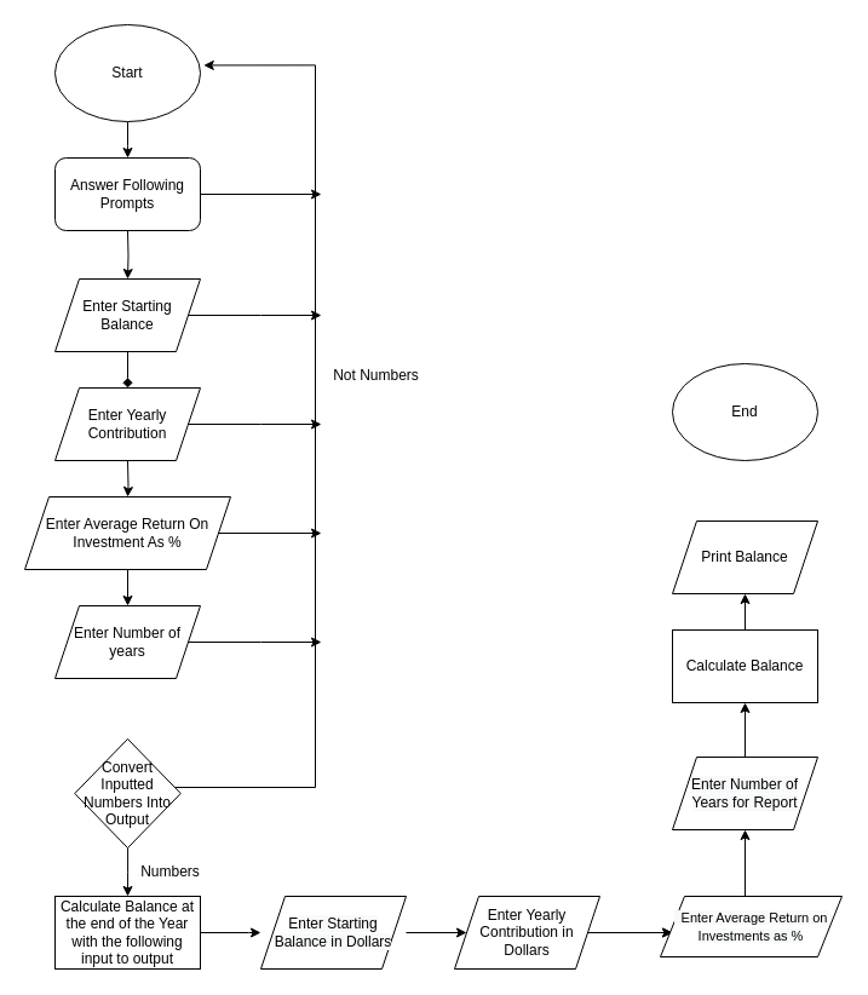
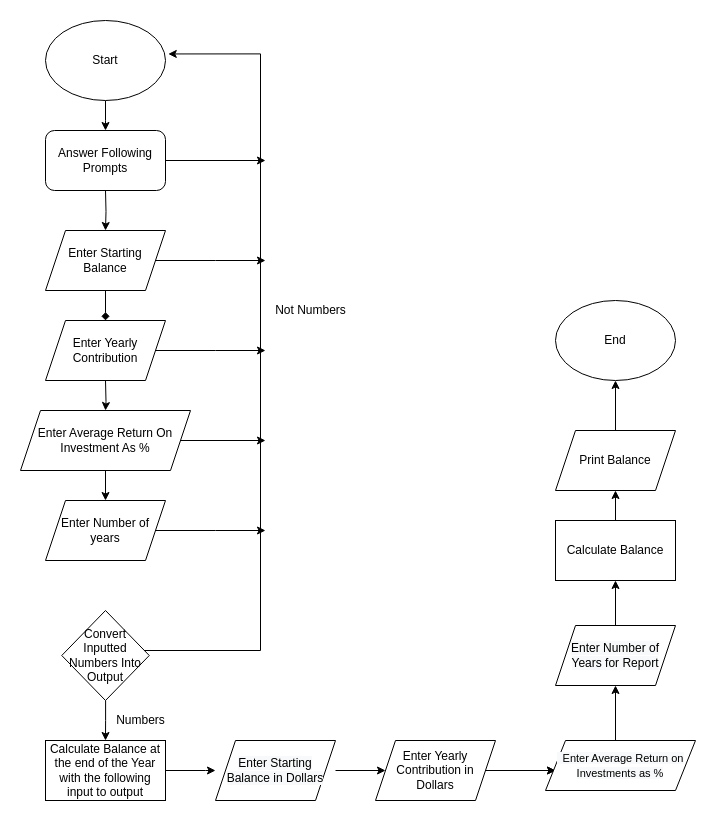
  <mxCell id="0" />
  <mxCell id="1" parent="0" />
  <mxCell id="2" value="" style="edgeStyle=orthogonalEdgeStyle;rounded=0;orthogonalLoop=1;jettySize=auto;html=1;" parent="1" source="3" edge="1"><mxGeometry relative="1" as="geometry"><mxPoint x="105" y="130" as="targetPoint" /></mxGeometry></mxCell>
  <mxCell id="3" value="Start" style="ellipse;whiteSpace=wrap;html=1;" parent="1" vertex="1"><mxGeometry x="45" width="120" height="80" as="geometry" y="20" /></mxCell>
  <mxCell id="4" value="" style="edgeStyle=orthogonalEdgeStyle;rounded=0;orthogonalLoop=1;jettySize=auto;html=1;endArrow=diamond;" parent="1" source="6" target="12" edge="1"><mxGeometry relative="1" as="geometry" /></mxCell>
  <mxCell id="5" style="edgeStyle=orthogonalEdgeStyle;rounded=0;orthogonalLoop=1;jettySize=auto;html=1;" parent="1" source="6" edge="1"><mxGeometry relative="1" as="geometry"><mxPoint x="265" y="260" as="targetPoint" /></mxGeometry></mxCell>
  <mxCell id="6" value="Enter Starting Balance" style="shape=parallelogram;perimeter=parallelogramPerimeter;whiteSpace=wrap;html=1;fixedSize=1;" parent="1" vertex="1"><mxGeometry x="45" y="230" width="120" height="60" as="geometry" /></mxCell>
  <mxCell id="7" value="" style="edgeStyle=orthogonalEdgeStyle;rounded=0;orthogonalLoop=1;jettySize=auto;html=1;" parent="1" target="10" edge="1"><mxGeometry relative="1" as="geometry"><mxPoint x="105" y="380" as="sourcePoint" /></mxGeometry></mxCell>
  <mxCell id="8" value="" style="edgeStyle=orthogonalEdgeStyle;rounded=0;orthogonalLoop=1;jettySize=auto;html=1;" parent="1" source="10" target="14" edge="1"><mxGeometry relative="1" as="geometry" /></mxCell>
  <mxCell id="9" style="edgeStyle=orthogonalEdgeStyle;rounded=0;orthogonalLoop=1;jettySize=auto;html=1;" parent="1" source="10" edge="1"><mxGeometry relative="1" as="geometry"><mxPoint x="265" y="440" as="targetPoint" /></mxGeometry></mxCell>
  <mxCell id="10" value="Enter Average Return On Investment As %" style="shape=parallelogram;perimeter=parallelogramPerimeter;whiteSpace=wrap;html=1;fixedSize=1;" parent="1" vertex="1"><mxGeometry x="20" y="410" width="170" height="60" as="geometry" /></mxCell>
  <mxCell id="11" style="edgeStyle=orthogonalEdgeStyle;rounded=0;orthogonalLoop=1;jettySize=auto;html=1;" parent="1" source="12" edge="1"><mxGeometry relative="1" as="geometry"><mxPoint x="265" y="350" as="targetPoint" /></mxGeometry></mxCell>
  <mxCell id="12" value="Enter Yearly Contribution" style="shape=parallelogram;perimeter=parallelogramPerimeter;whiteSpace=wrap;html=1;fixedSize=1;" parent="1" vertex="1"><mxGeometry x="45" y="320" width="120" height="60" as="geometry" /></mxCell>
  <mxCell id="13" style="edgeStyle=orthogonalEdgeStyle;rounded=0;orthogonalLoop=1;jettySize=auto;html=1;" parent="1" source="14" edge="1"><mxGeometry relative="1" as="geometry"><mxPoint x="265" y="530" as="targetPoint" /></mxGeometry></mxCell>
  <mxCell id="14" value="Enter Number of years" style="shape=parallelogram;perimeter=parallelogramPerimeter;whiteSpace=wrap;html=1;fixedSize=1;" parent="1" vertex="1"><mxGeometry x="45" y="500" width="120" height="60" as="geometry" /></mxCell>
  <mxCell id="15" value="" style="edgeStyle=orthogonalEdgeStyle;rounded=0;orthogonalLoop=1;jettySize=auto;html=1;" parent="1" target="6" edge="1"><mxGeometry relative="1" as="geometry"><mxPoint x="105" y="190" as="sourcePoint" /></mxGeometry></mxCell>
  <mxCell id="16" style="edgeStyle=orthogonalEdgeStyle;rounded=0;orthogonalLoop=1;jettySize=auto;html=1;" parent="1" edge="1"><mxGeometry relative="1" as="geometry"><mxPoint x="265" y="160" as="targetPoint" /><mxPoint x="165" y="160" as="sourcePoint" /></mxGeometry></mxCell>
  <mxCell id="17" value="Not Numbers" style="text;html=1;align=center;verticalAlign=middle;resizable=0;points=[];autosize=1;" parent="1" vertex="1"><mxGeometry x="265" y="300" width="90" height="20" as="geometry" /></mxCell>
  <mxCell id="18" style="edgeStyle=orthogonalEdgeStyle;rounded=0;orthogonalLoop=1;jettySize=auto;html=1;entryX=0.5;entryY=0;entryDx=0;entryDy=0;" parent="1" source="19" target="28" edge="1"><mxGeometry relative="1" as="geometry" /></mxCell>
  <mxCell id="19" value="Convert Inputted Numbers Into Output" style="rhombus;whiteSpace=wrap;html=1;" parent="1" vertex="1"><mxGeometry x="61.25" y="610" width="87.5" height="90" as="geometry" /></mxCell>
  <mxCell id="20" value="" style="edgeStyle=orthogonalEdgeStyle;rounded=0;orthogonalLoop=1;jettySize=auto;html=1;" parent="1" edge="1"><mxGeometry relative="1" as="geometry"><mxPoint x="335" y="770" as="sourcePoint" /><mxPoint x="385" y="770" as="targetPoint" /></mxGeometry></mxCell>
  <mxCell id="21" value="Numbers" style="text;html=1;align=center;verticalAlign=middle;resizable=0;points=[];autosize=1;" parent="1" vertex="1"><mxGeometry x="110" y="710" width="60" height="20" as="geometry" /></mxCell>
  <mxCell id="22" style="edgeStyle=orthogonalEdgeStyle;rounded=0;orthogonalLoop=1;jettySize=auto;html=1;entryX=1.023;entryY=0.418;entryDx=0;entryDy=0;entryPerimeter=0;" parent="1" source="19" target="3" edge="1"><mxGeometry relative="1" as="geometry"><mxPoint x="240" y="353" as="targetPoint" /><mxPoint x="145" y="663" as="sourcePoint" /><Array as="points"><mxPoint x="260" y="650" /><mxPoint x="260" y="53" /></Array></mxGeometry></mxCell>
  <mxCell id="23" value="&lt;span&gt;Answer Following Prompts&lt;/span&gt;" style="rounded=1;whiteSpace=wrap;html=1;" parent="1" vertex="1"><mxGeometry x="45" y="130" width="120" height="60" as="geometry" /></mxCell>
  <mxCell id="24" value="" style="edgeStyle=orthogonalEdgeStyle;rounded=0;orthogonalLoop=1;jettySize=auto;html=1;" parent="1" edge="1"><mxGeometry relative="1" as="geometry"><Array as="points"><mxPoint x="505" y="770" /><mxPoint x="505" y="770" /></Array><mxPoint x="505" y="770" as="sourcePoint" /><mxPoint x="555" y="770" as="targetPoint" /></mxGeometry></mxCell>
  <mxCell id="25" value="" style="edgeStyle=orthogonalEdgeStyle;rounded=0;orthogonalLoop=1;jettySize=auto;html=1;" parent="1" edge="1"><mxGeometry relative="1" as="geometry"><mxPoint x="615" y="740" as="sourcePoint" /><mxPoint x="615" y="685" as="targetPoint" /></mxGeometry></mxCell>
  <mxCell id="26" value="" style="edgeStyle=orthogonalEdgeStyle;rounded=0;orthogonalLoop=1;jettySize=auto;html=1;" parent="1" edge="1"><mxGeometry relative="1" as="geometry"><mxPoint x="615" y="625" as="sourcePoint" /><mxPoint x="615" y="580" as="targetPoint" /></mxGeometry></mxCell>
  <mxCell id="27" style="edgeStyle=orthogonalEdgeStyle;rounded=0;orthogonalLoop=1;jettySize=auto;html=1;entryX=0;entryY=0.5;entryDx=0;entryDy=0;" parent="1" source="28" edge="1"><mxGeometry relative="1" as="geometry"><mxPoint x="215" y="770" as="targetPoint" /><Array as="points"><mxPoint x="205" y="770" /><mxPoint x="205" y="770" /></Array></mxGeometry></mxCell>
  <mxCell id="28" value="Calculate Balance at the end of the Year with the following input to output" style="rounded=0;whiteSpace=wrap;html=1;" parent="1" vertex="1"><mxGeometry x="45" y="740" width="120" height="60" as="geometry" /></mxCell>
  <mxCell id="29" value="" style="edgeStyle=orthogonalEdgeStyle;rounded=0;orthogonalLoop=1;jettySize=auto;html=1;" parent="1" edge="1"><mxGeometry relative="1" as="geometry"><mxPoint x="615" y="520" as="sourcePoint" /><mxPoint x="615" y="490" as="targetPoint" /></mxGeometry></mxCell>
  <mxCell id="30" value="End" style="ellipse;whiteSpace=wrap;html=1;" parent="1" vertex="1"><mxGeometry x="555" y="300" width="120" height="80" as="geometry" /></mxCell>
  <mxCell id="31" value="&#10;&#10;&lt;span style=&quot;color: rgb(0, 0, 0); font-family: helvetica; font-size: 12px; font-style: normal; font-weight: 400; letter-spacing: normal; text-align: center; text-indent: 0px; text-transform: none; word-spacing: 0px; background-color: rgb(248, 249, 250); display: inline; float: none;&quot;&gt;Enter Starting Balance in Dollars&lt;/span&gt;&#10;&#10;" style="shape=parallelogram;perimeter=parallelogramPerimeter;whiteSpace=wrap;html=1;fixedSize=1;" vertex="1" parent="1"><mxGeometry x="215" y="740" width="120" height="60" as="geometry" /></mxCell>
  <mxCell id="32" value="" style="edgeStyle=orthogonalEdgeStyle;rounded=0;orthogonalLoop=1;jettySize=auto;html=1;" edge="1" parent="1" source="33"><mxGeometry relative="1" as="geometry"><mxPoint x="555" y="770" as="targetPoint" /></mxGeometry></mxCell>
  <mxCell id="33" value="&lt;span&gt;Enter Yearly Contribution in Dollars&lt;/span&gt;" style="shape=parallelogram;perimeter=parallelogramPerimeter;whiteSpace=wrap;html=1;fixedSize=1;" vertex="1" parent="1"><mxGeometry x="375" y="740" width="120" height="60" as="geometry" /></mxCell>
  <mxCell id="34" value="&lt;font style=&quot;font-size: 11px&quot;&gt;&lt;span style=&quot;color: rgb(0 , 0 , 0) ; font-family: &amp;#34;helvetica&amp;#34; ; font-style: normal ; font-weight: 400 ; letter-spacing: normal ; text-align: center ; text-indent: 0px ; text-transform: none ; word-spacing: 0px ; background-color: rgb(248 , 249 , 250) ; display: inline ; float: none&quot;&gt;&amp;nbsp; Enter Average Return on Investments as %&lt;/span&gt;&lt;br&gt;&lt;/font&gt;" style="shape=parallelogram;perimeter=parallelogramPerimeter;whiteSpace=wrap;html=1;fixedSize=1;" vertex="1" parent="1"><mxGeometry x="545" y="740" width="150" height="50" as="geometry" /></mxCell>
  <mxCell id="35" value="&#10;&#10;&lt;span style=&quot;color: rgb(0, 0, 0); font-family: helvetica; font-size: 12px; font-style: normal; font-weight: 400; letter-spacing: normal; text-align: center; text-indent: 0px; text-transform: none; word-spacing: 0px; background-color: rgb(248, 249, 250); display: inline; float: none;&quot;&gt;Enter Number of Years for Report&lt;/span&gt;&#10;&#10;" style="shape=parallelogram;perimeter=parallelogramPerimeter;whiteSpace=wrap;html=1;fixedSize=1;" vertex="1" parent="1"><mxGeometry x="555" y="625" width="120" height="60" as="geometry" /></mxCell>
  <mxCell id="36" value="Calculate Balance" style="rounded=0;whiteSpace=wrap;html=1;" vertex="1" parent="1"><mxGeometry x="555" y="520" width="120" height="60" as="geometry" /></mxCell>
+ <mxCell id="37" style="edgeStyle=orthogonalEdgeStyle;rounded=0;orthogonalLoop=1;jettySize=auto;html=1;entryX=0.5;entryY=1;entryDx=0;entryDy=0;" edge="1" parent="1" source="38" target="30"><mxGeometry relative="1" as="geometry" /></mxCell>
  <mxCell id="38" value="Print Balance" style="shape=parallelogram;perimeter=parallelogramPerimeter;whiteSpace=wrap;html=1;fixedSize=1;" vertex="1" parent="1"><mxGeometry x="555" y="430" width="120" height="60" as="geometry" /></mxCell>
